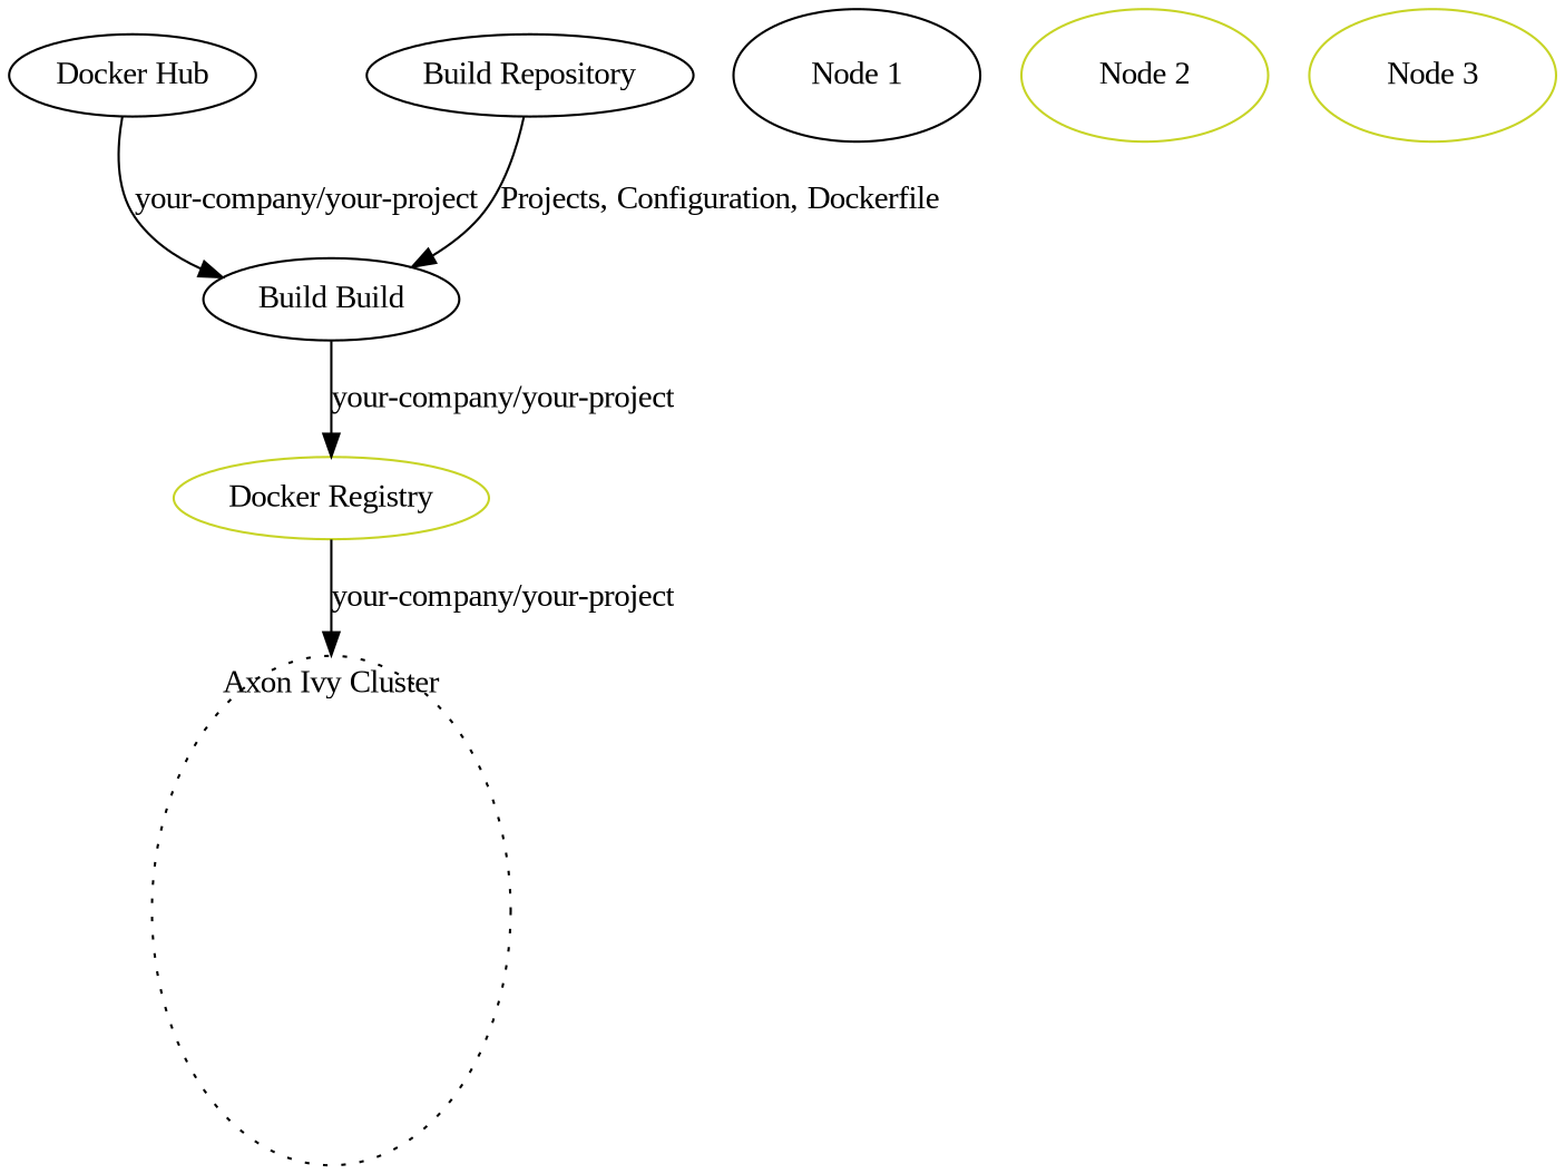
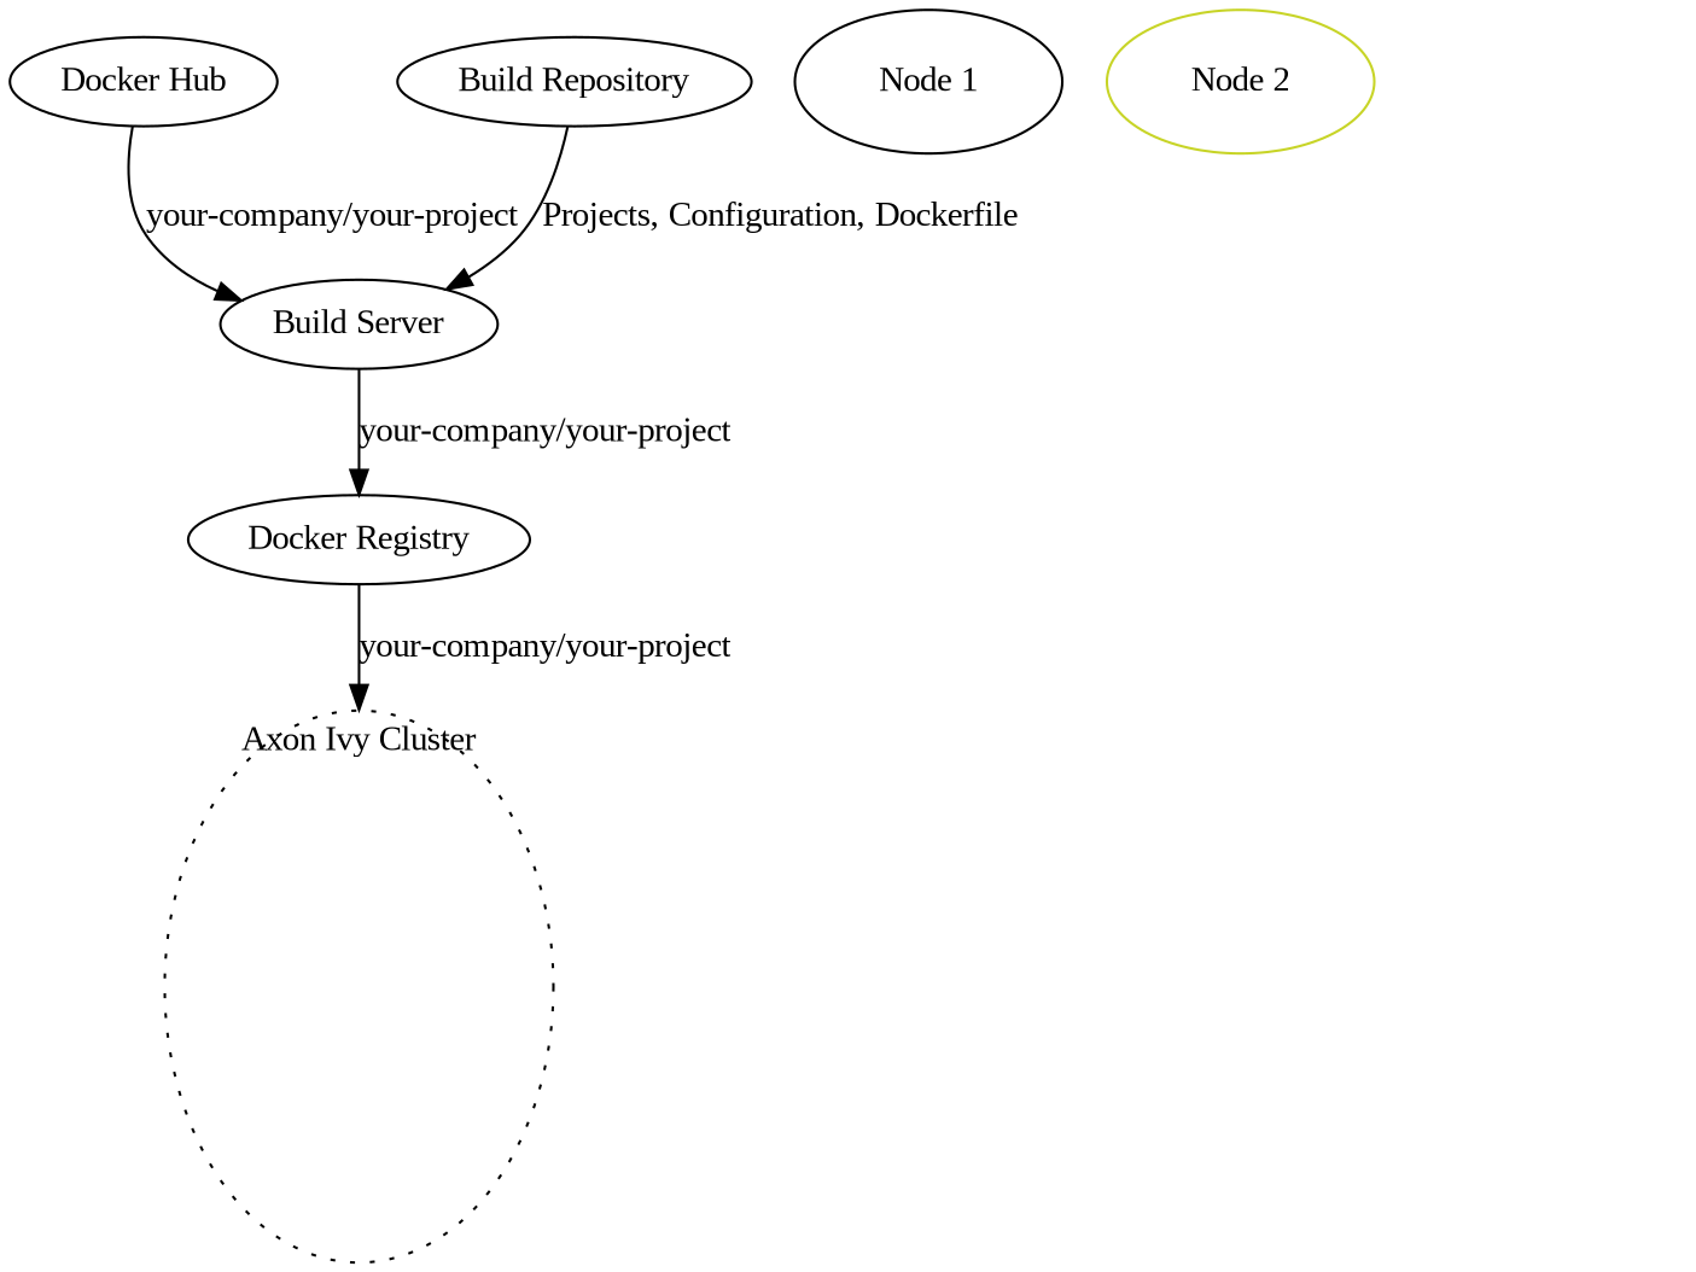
  digraph {
    fontname="Liberation Serif"
    node [fontname="Liberation Serif"]
    edge [fontname="Liberation Serif"]
    n1 [label="Docker Hub"]
-   n2 [label="Build Build" width=1.5]
-   n3 [label="Docker Registry" color="#C7D426"]
+   n2 [label="Build Server" width=1.5]
+   n3 [label="Docker Registry"]
    n4 [label="Build Repository"]
    n5 [fontcolor=black height=3.1 label="Axon Ivy Cluster" labelloc=t style=dotted width=1.8]
    n6 [color=black fontcolor=black height=0.8 label="Node 1" width=1.5]
    n7 [color="#C7D426" fontcolor=black height=0.8 label="Node 2" width=1.5]
-   n8 [color="#C7D426" fontcolor=black height=0.8 label="Node 3" width=1.5]
    n1 -> n2 [label="your-company/your-project"]
    n2 -> n3 [label="your-company/your-project"]
    n3 -> n5 [label="your-company/your-project"]
    n4 -> n2 [label="Projects, Configuration, Dockerfile"]
  }
